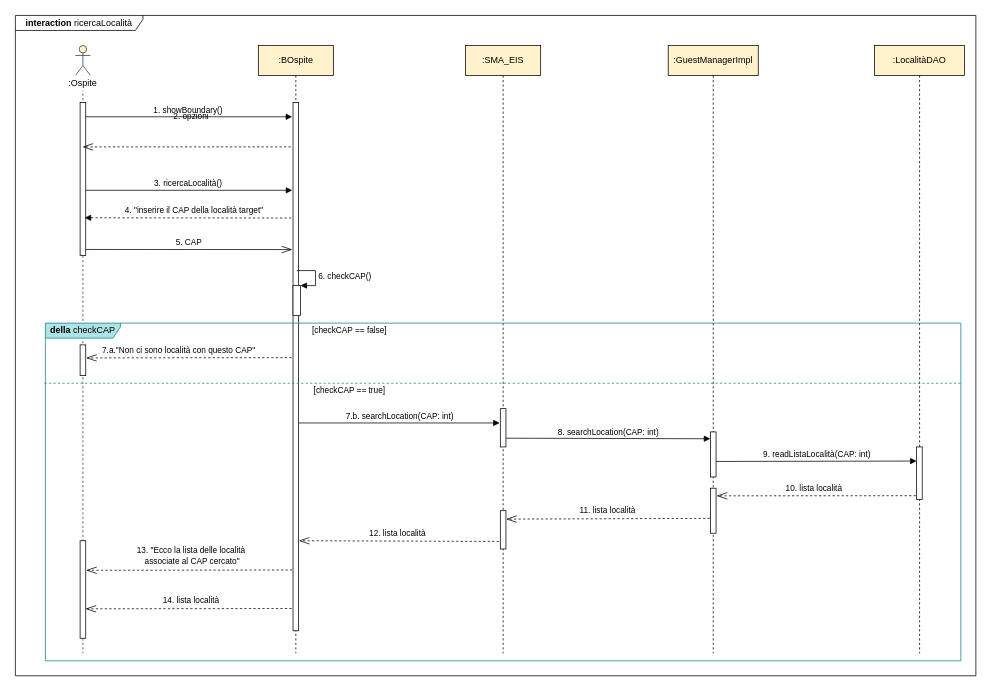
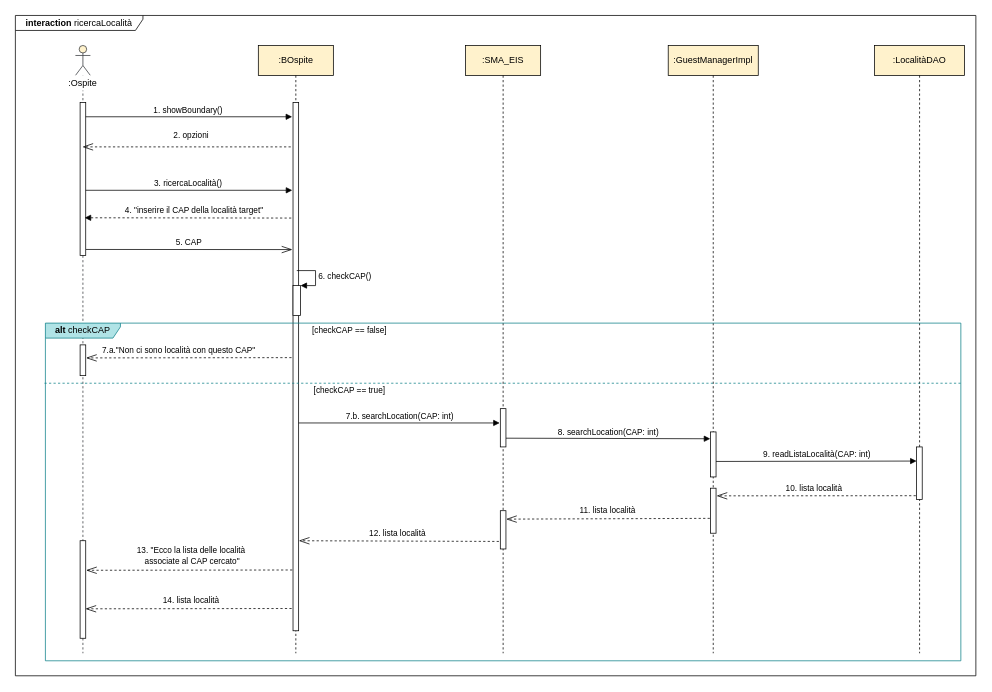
  <mxCell id="0" />
  <mxCell id="1" parent="0" />
  <mxCell id="2" value="&lt;b&gt;interaction&amp;nbsp;&lt;/b&gt;ricercaLocalità" style="shape=umlFrame;whiteSpace=wrap;html=1;fillColor=#ffffff;width=170;height=20;" parent="1" vertex="1"><mxGeometry x="20" y="20" width="1280" height="880" as="geometry" /></mxCell>
  <mxCell id="3" value=":BOspite" style="shape=umlLifeline;perimeter=lifelinePerimeter;whiteSpace=wrap;html=1;container=1;collapsible=0;recursiveResize=0;outlineConnect=0;fillColor=#FFF2CC;" parent="1" vertex="1"><mxGeometry x="343.75" y="60" width="100" height="810" as="geometry" /></mxCell>
  <mxCell id="4" value="1. showBoundary()" style="html=1;verticalAlign=bottom;startArrow=none;endArrow=block;startSize=8;startFill=0;entryX=-0.152;entryY=0.027;entryDx=0;entryDy=0;entryPerimeter=0;" parent="1" source="5" target="13" edge="1"><mxGeometry relative="1" as="geometry"><mxPoint x="274" y="150.04" as="sourcePoint" /><mxPoint x="480" y="150" as="targetPoint" /></mxGeometry></mxCell>
  <mxCell id="5" value="" style="shape=umlLifeline;participant=umlActor;perimeter=lifelinePerimeter;whiteSpace=wrap;html=1;container=1;collapsible=0;recursiveResize=0;verticalAlign=top;spacingTop=36;outlineConnect=0;strokeColor=#36393d;fillColor=#FFF2CC;" parent="1" vertex="1"><mxGeometry x="100" y="60" width="20" height="810" as="geometry" /></mxCell>
  <mxCell id="6" value="" style="html=1;points=[];perimeter=orthogonalPerimeter;fillColor=#ffffff;" parent="5" vertex="1"><mxGeometry x="6.25" y="76" width="7.5" height="204" as="geometry" /></mxCell>
  <mxCell id="7" value="" style="html=1;points=[];perimeter=orthogonalPerimeter;fillColor=#ffffff;" parent="5" vertex="1"><mxGeometry x="6.25" y="399" width="7.5" height="41" as="geometry" /></mxCell>
  <mxCell id="8" value=":Ospite" style="text;html=1;strokeColor=none;align=center;verticalAlign=middle;whiteSpace=wrap;rounded=0;fillColor=#ffffff;" parent="1" vertex="1"><mxGeometry x="80" y="100" width="60" height="20" as="geometry" /></mxCell>
  <mxCell id="9" value="" style="endArrow=openThin;dashed=1;endFill=0;endSize=12;html=1;exitX=-0.4;exitY=0.084;exitDx=0;exitDy=0;exitPerimeter=0;" parent="1" source="13" target="5" edge="1"><mxGeometry width="160" relative="1" as="geometry"><mxPoint x="390" y="191" as="sourcePoint" /><mxPoint x="120" y="191" as="targetPoint" /><Array as="points" /></mxGeometry></mxCell>
  <mxCell id="10" value=":GuestManagerImpl" style="shape=umlLifeline;perimeter=lifelinePerimeter;whiteSpace=wrap;html=1;container=1;collapsible=0;recursiveResize=0;outlineConnect=0;fillColor=#FFF2CC;" parent="1" vertex="1"><mxGeometry x="890" y="60" width="120" height="810" as="geometry" /></mxCell>
  <mxCell id="11" value="" style="html=1;points=[];perimeter=orthogonalPerimeter;fillColor=#ffffff;" parent="10" vertex="1"><mxGeometry x="56.25" y="515" width="7.5" height="60" as="geometry" /></mxCell>
  <mxCell id="12" value="" style="html=1;points=[];perimeter=orthogonalPerimeter;fillColor=#ffffff;" parent="10" vertex="1"><mxGeometry x="56.25" y="590" width="7.5" height="60" as="geometry" /></mxCell>
  <mxCell id="13" value="" style="html=1;points=[];perimeter=orthogonalPerimeter;fillColor=#ffffff;" parent="1" vertex="1"><mxGeometry x="390" y="136" width="7.5" height="704" as="geometry" /></mxCell>
  <mxCell id="14" value=":SMA_EIS" style="shape=umlLifeline;perimeter=lifelinePerimeter;whiteSpace=wrap;html=1;container=1;collapsible=0;recursiveResize=0;outlineConnect=0;fillColor=#FFF2CC;" parent="1" vertex="1"><mxGeometry x="620" y="60" width="100" height="810" as="geometry" /></mxCell>
  <mxCell id="15" value="" style="html=1;points=[];perimeter=orthogonalPerimeter;fillColor=#ffffff;" parent="14" vertex="1"><mxGeometry x="46.25" y="620" width="7.5" height="51" as="geometry" /></mxCell>
  <mxCell id="16" value=":LocalitàDAO" style="shape=umlLifeline;perimeter=lifelinePerimeter;whiteSpace=wrap;html=1;container=1;collapsible=0;recursiveResize=0;outlineConnect=0;fillColor=#FFF2CC;" parent="1" vertex="1"><mxGeometry x="1165" y="60" width="120" height="810" as="geometry" /></mxCell>
  <mxCell id="17" value="" style="html=1;points=[];perimeter=orthogonalPerimeter;fillColor=#ffffff;" parent="16" vertex="1"><mxGeometry x="56" y="535" width="7.5" height="70" as="geometry" /></mxCell>
- <mxCell id="18" value="&lt;font style=&quot;font-size: 11px&quot;&gt;2. opzioni&lt;/font&gt;" style="text;html=1;align=center;verticalAlign=middle;resizable=0;points=[];autosize=1;" parent="1" vertex="1"><mxGeometry x="223.75" y="145" width="60" height="20" as="geometry" /></mxCell>
+ <mxCell id="18" value="&lt;font style=&quot;font-size: 11px&quot;&gt;2. opzioni&lt;/font&gt;" style="text;html=1;align=center;verticalAlign=middle;resizable=0;points=[];autosize=1;" parent="1" vertex="1"><mxGeometry x="223.75" y="170" width="60" height="20" as="geometry" /></mxCell>
  <mxCell id="19" value="3. ricercaLocalità()" style="html=1;verticalAlign=bottom;startArrow=none;endArrow=block;startSize=8;startFill=0;" parent="1" source="6" edge="1"><mxGeometry x="-0.013" relative="1" as="geometry"><mxPoint x="120" y="230" as="sourcePoint" /><mxPoint x="389" y="253" as="targetPoint" /><mxPoint as="offset" /></mxGeometry></mxCell>
  <mxCell id="20" value="" style="endArrow=block;dashed=1;endFill=1;endSize=6;html=1;startSize=8;entryX=1.122;entryY=0.655;entryDx=0;entryDy=0;entryPerimeter=0;" parent="1" edge="1"><mxGeometry width="160" relative="1" as="geometry"><mxPoint x="387.67" y="290" as="sourcePoint" /><mxPoint x="112.335" y="289.62" as="targetPoint" /><Array as="points" /></mxGeometry></mxCell>
  <mxCell id="21" value="&lt;font style=&quot;font-size: 11px&quot;&gt;4. &quot;inserire il CAP della località target&quot;&lt;/font&gt;" style="text;html=1;align=center;verticalAlign=middle;resizable=0;points=[];autosize=1;" parent="1" vertex="1"><mxGeometry x="157.67" y="270" width="200" height="20" as="geometry" /></mxCell>
  <mxCell id="22" value="5. CAP" style="html=1;verticalAlign=bottom;startArrow=none;endArrow=openThin;startSize=6;startFill=0;endFill=0;endSize=12;exitX=1.051;exitY=0.96;exitDx=0;exitDy=0;exitPerimeter=0;" parent="1" source="6" edge="1"><mxGeometry relative="1" as="geometry"><mxPoint x="115" y="310" as="sourcePoint" /><mxPoint x="389" y="332" as="targetPoint" /></mxGeometry></mxCell>
  <mxCell id="23" value="" style="html=1;points=[];perimeter=orthogonalPerimeter;fillColor=#ffffff;" parent="1" vertex="1"><mxGeometry x="106.25" y="720" width="7.5" height="130" as="geometry" /></mxCell>
  <mxCell id="24" value="" style="html=1;points=[];perimeter=orthogonalPerimeter;fillColor=#ffffff;" parent="1" vertex="1"><mxGeometry x="666.25" y="544" width="7.5" height="51" as="geometry" /></mxCell>
  <mxCell id="25" value="" style="endArrow=openThin;dashed=1;endFill=0;endSize=12;html=1;entryX=1.113;entryY=0.17;entryDx=0;entryDy=0;entryPerimeter=0;" parent="1" target="12" edge="1"><mxGeometry width="160" relative="1" as="geometry"><mxPoint x="1220" y="660" as="sourcePoint" /><mxPoint x="963.75" y="660" as="targetPoint" /><Array as="points" /></mxGeometry></mxCell>
  <mxCell id="26" value="&lt;span style=&quot;font-size: 11px&quot;&gt;10. lista località&lt;/span&gt;" style="text;html=1;align=center;verticalAlign=middle;resizable=0;points=[];autosize=1;" parent="1" vertex="1"><mxGeometry x="1038.75" y="640" width="90" height="20" as="geometry" /></mxCell>
  <mxCell id="27" value="" style="endArrow=openThin;dashed=1;endFill=0;endSize=12;html=1;entryX=1.048;entryY=0.22;entryDx=0;entryDy=0;entryPerimeter=0;exitX=-0.1;exitY=0.67;exitDx=0;exitDy=0;exitPerimeter=0;" parent="1" source="12" target="15" edge="1"><mxGeometry width="160" relative="1" as="geometry"><mxPoint x="943.75" y="690" as="sourcePoint" /><mxPoint x="683.75" y="690" as="targetPoint" /><Array as="points" /></mxGeometry></mxCell>
  <mxCell id="28" value="&lt;span style=&quot;font-size: 11px&quot;&gt;11. lista località&lt;/span&gt;" style="text;html=1;align=center;verticalAlign=middle;resizable=0;points=[];autosize=1;" parent="1" vertex="1"><mxGeometry x="763.75" y="670" width="90" height="20" as="geometry" /></mxCell>
  <mxCell id="29" value="&lt;span style=&quot;font-size: 11px&quot;&gt;12. lista località&lt;/span&gt;" style="text;html=1;align=center;verticalAlign=middle;resizable=0;points=[];autosize=1;" parent="1" vertex="1"><mxGeometry x="483.75" y="700" width="90" height="20" as="geometry" /></mxCell>
  <mxCell id="30" value="7.b. searchLocation(CAP: int)" style="html=1;verticalAlign=bottom;startArrow=none;endArrow=block;startSize=8;startFill=0;entryX=-0.11;entryY=0.374;entryDx=0;entryDy=0;entryPerimeter=0;" parent="1" target="24" edge="1"><mxGeometry relative="1" as="geometry"><mxPoint x="397.5" y="563.074" as="sourcePoint" /><mxPoint x="663.75" y="555" as="targetPoint" /></mxGeometry></mxCell>
  <mxCell id="31" value="" style="endArrow=openThin;dashed=1;endFill=0;endSize=12;html=1;entryX=1.085;entryY=0.303;entryDx=0;entryDy=0;entryPerimeter=0;" parent="1" target="23" edge="1"><mxGeometry width="160" relative="1" as="geometry"><mxPoint x="389" y="759" as="sourcePoint" /><mxPoint x="123.75" y="754" as="targetPoint" /><Array as="points" /></mxGeometry></mxCell>
  <mxCell id="32" value="&lt;span style=&quot;font-size: 11px&quot;&gt;14. lista località&lt;/span&gt;" style="text;html=1;align=center;verticalAlign=middle;resizable=0;points=[];autosize=1;" parent="1" vertex="1"><mxGeometry x="208.75" y="790" width="90" height="20" as="geometry" /></mxCell>
  <mxCell id="33" value="&lt;font style=&quot;font-size: 11px&quot;&gt;13. &quot;Ecco la lista delle località&lt;br&gt;&amp;nbsp;associate al CAP cercato&quot;&lt;/font&gt;" style="text;html=1;align=center;verticalAlign=middle;resizable=0;points=[];autosize=1;" parent="1" vertex="1"><mxGeometry x="173.75" y="725" width="160" height="30" as="geometry" /></mxCell>
  <mxCell id="34" value="" style="endArrow=openThin;dashed=1;endFill=0;endSize=12;html=1;entryX=0.974;entryY=0.698;entryDx=0;entryDy=0;entryPerimeter=0;exitX=-0.245;exitY=0.953;exitDx=0;exitDy=0;exitPerimeter=0;" parent="1" target="23" edge="1"><mxGeometry width="160" relative="1" as="geometry"><mxPoint x="388.162" y="810.332" as="sourcePoint" /><mxPoint x="120.5" y="805" as="targetPoint" /><Array as="points" /></mxGeometry></mxCell>
  <mxCell id="35" value="" style="endArrow=openThin;dashed=1;endFill=0;endSize=12;html=1;exitX=-0.248;exitY=0.803;exitDx=0;exitDy=0;exitPerimeter=0;entryX=1.045;entryY=0.846;entryDx=0;entryDy=0;entryPerimeter=0;" parent="1" source="15" edge="1"><mxGeometry width="160" relative="1" as="geometry"><mxPoint x="663.75" y="720" as="sourcePoint" /><mxPoint x="397.838" y="720.024" as="targetPoint" /><Array as="points" /></mxGeometry></mxCell>
  <mxCell id="36" value="8. searchLocation(CAP: int)" style="html=1;verticalAlign=bottom;startArrow=none;endArrow=block;startSize=8;startFill=0;entryX=-0.026;entryY=0.152;entryDx=0;entryDy=0;entryPerimeter=0;exitX=1.011;exitY=0.772;exitDx=0;exitDy=0;exitPerimeter=0;" parent="1" source="24" target="11" edge="1"><mxGeometry x="0.0" relative="1" as="geometry"><mxPoint x="683.75" y="584.5" as="sourcePoint" /><mxPoint x="943.75" y="584" as="targetPoint" /><mxPoint as="offset" /></mxGeometry></mxCell>
  <mxCell id="37" value="9. readListaLocalità(CAP: int)" style="html=1;verticalAlign=bottom;startArrow=none;endArrow=block;startSize=8;startFill=0;exitX=1.011;exitY=0.656;exitDx=0;exitDy=0;exitPerimeter=0;entryX=0;entryY=0.269;entryDx=0;entryDy=0;entryPerimeter=0;" parent="1" source="11" target="17" edge="1"><mxGeometry relative="1" as="geometry"><mxPoint x="963.75" y="614" as="sourcePoint" /><mxPoint x="1218.5" y="614" as="targetPoint" /></mxGeometry></mxCell>
  <mxCell id="38" value="" style="endArrow=none;dashed=1;html=1;fillColor=#b0e3e6;strokeColor=#0e8088;exitX=-0.001;exitY=0.178;exitDx=0;exitDy=0;exitPerimeter=0;entryX=1.001;entryY=0.178;entryDx=0;entryDy=0;entryPerimeter=0;" parent="1" source="45" target="45" edge="1"><mxGeometry width="50" height="50" relative="1" as="geometry"><mxPoint x="60" y="707.143" as="sourcePoint" /><mxPoint x="979.07" y="500.005" as="targetPoint" /></mxGeometry></mxCell>
  <mxCell id="39" value="&lt;font style=&quot;font-size: 11px&quot;&gt;[checkCAP == false]&lt;/font&gt;" style="text;html=1;align=center;verticalAlign=middle;resizable=0;points=[];autosize=1;" parent="1" vertex="1"><mxGeometry x="410" y="430" width="110" height="20" as="geometry" /></mxCell>
  <mxCell id="40" value="" style="endArrow=openThin;dashed=1;endFill=0;endSize=12;html=1;entryX=1.072;entryY=0.424;entryDx=0;entryDy=0;entryPerimeter=0;" parent="1" target="7" edge="1"><mxGeometry width="160" relative="1" as="geometry"><mxPoint x="388" y="476" as="sourcePoint" /><mxPoint x="116.385" y="480.29" as="targetPoint" /><Array as="points" /></mxGeometry></mxCell>
  <mxCell id="41" value="&lt;font style=&quot;font-size: 11px&quot;&gt;7.a.&quot;Non ci sono località con questo CAP&quot;&amp;nbsp;&lt;/font&gt;" style="text;html=1;align=center;verticalAlign=middle;resizable=0;points=[];autosize=1;" parent="1" vertex="1"><mxGeometry x="128.75" y="456" width="220" height="20" as="geometry" /></mxCell>
  <mxCell id="42" value="&lt;font style=&quot;font-size: 11px&quot;&gt;[checkCAP == true]&lt;/font&gt;" style="text;html=1;align=center;verticalAlign=middle;resizable=0;points=[];autosize=1;" parent="1" vertex="1"><mxGeometry x="410" y="510" width="110" height="20" as="geometry" /></mxCell>
  <mxCell id="43" value="" style="html=1;points=[];perimeter=orthogonalPerimeter;" parent="1" vertex="1"><mxGeometry x="390" y="380" width="10" height="40" as="geometry" /></mxCell>
  <mxCell id="44" value="6. checkCAP()" style="edgeStyle=orthogonalEdgeStyle;html=1;align=left;spacingLeft=2;endArrow=block;rounded=0;entryX=1;entryY=0;" parent="1" target="43" edge="1"><mxGeometry relative="1" as="geometry"><mxPoint x="395" y="360" as="sourcePoint" /><Array as="points"><mxPoint x="420" y="360" /></Array></mxGeometry></mxCell>
- <mxCell id="45" value="&lt;b&gt;della&lt;/b&gt; checkCAP" style="shape=umlFrame;whiteSpace=wrap;html=1;width=100;height=20;fillColor=#b0e3e6;strokeColor=#0e8088;" parent="1" vertex="1"><mxGeometry x="60" y="430" width="1220" height="450" as="geometry" /></mxCell>
+ <mxCell id="45" value="&lt;b&gt;alt&lt;/b&gt; checkCAP" style="shape=umlFrame;whiteSpace=wrap;html=1;width=100;height=20;fillColor=#b0e3e6;strokeColor=#0e8088;" parent="1" vertex="1"><mxGeometry x="60" y="430" width="1220" height="450" as="geometry" /></mxCell>
